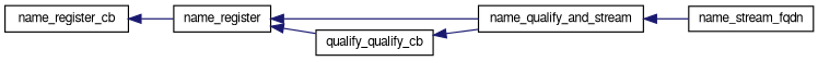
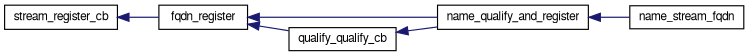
  digraph {
    rankdir=LR
    node [color=black fillcolor=white fontname=FreeSans fontsize=10 shape=record style=filled]
    edge [color=midnightblue dir=back fontname=FreeSans fontsize=10 labelfontname=FreeSans labelfontsize=10 style=solid]
-   n1 [height=0.2 label=name_register width=0.4]
-   n2 [height=0.2 label=name_qualify_and_stream width=0.4]
+   n1 [height=0.2 label=fqdn_register width=0.4]
+   n2 [height=0.2 label=name_qualify_and_register width=0.4]
    n3 [height=0.2 label=qualify_qualify_cb width=0.4]
-   n4 [height=0.2 label=name_register_cb width=0.4]
+   n4 [height=0.2 label=stream_register_cb width=0.4]
    n5 [height=0.2 label=name_stream_fqdn width=0.4]
    n1 -> n2
    n1 -> n3
    n2 -> n5
    n3 -> n2
    n4 -> n1
  }
